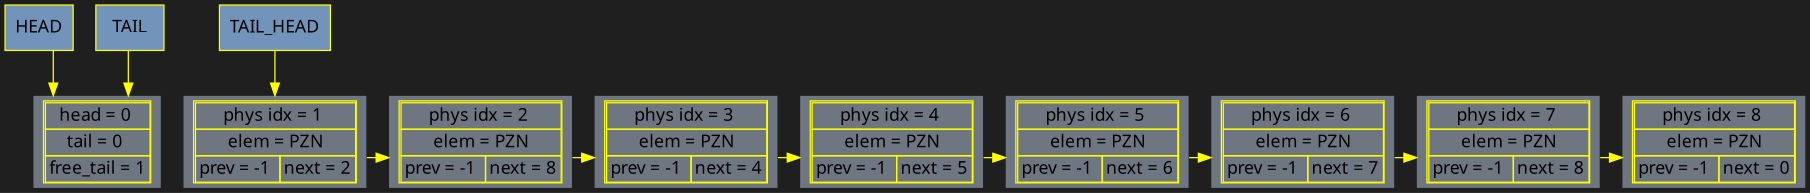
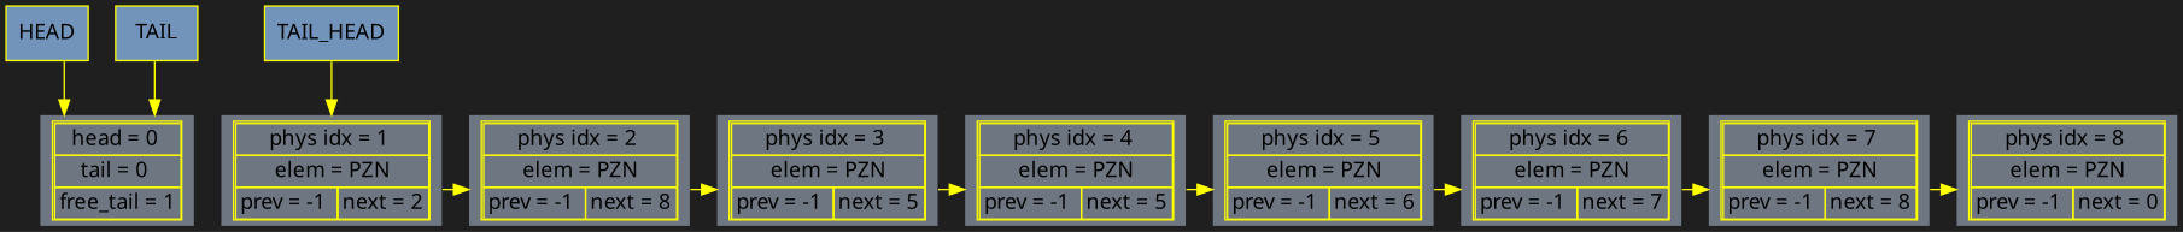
  digraph {
    bgcolor="#1f1f1f"
    splines=ortho
    node [color=yellow fillcolor="#6e7681" fontcolor="#000000" fontname=verdana fontsize=14 shape=plaintext style=filled]
    edge [color=yellow]
    n1 [label=< <table cellspacing="0"> <tr><td>head = 0 </td></tr> <tr><td>tail = 0 </td></tr> <tr><td>free_tail = 1</td></tr> </table>>]
    n2 [label=<<table cellspacing="0"> <tr><td colspan="2">phys idx = 1 </td></tr> <tr><td colspan="2">elem = PZN</td></tr> <tr><td>prev = -1 </td><td>next = 2</td></tr></table>>]
    n3 [label=<<table cellspacing="0"> <tr><td colspan="2">phys idx = 2 </td></tr> <tr><td colspan="2">elem = PZN</td></tr> <tr><td>prev = -1 </td><td>next = 8</td></tr></table>>]
-   n4 [label=<<table cellspacing="0"> <tr><td colspan="2">phys idx = 3 </td></tr> <tr><td colspan="2">elem = PZN</td></tr> <tr><td>prev = -1 </td><td>next = 4</td></tr></table>>]
+   n4 [label=<<table cellspacing="0"> <tr><td colspan="2">phys idx = 3 </td></tr> <tr><td colspan="2">elem = PZN</td></tr> <tr><td>prev = -1 </td><td>next = 5</td></tr></table>>]
    n5 [label=<<table cellspacing="0"> <tr><td colspan="2">phys idx = 4 </td></tr> <tr><td colspan="2">elem = PZN</td></tr> <tr><td>prev = -1 </td><td>next = 5</td></tr></table>>]
    n6 [label=<<table cellspacing="0"> <tr><td colspan="2">phys idx = 5 </td></tr> <tr><td colspan="2">elem = PZN</td></tr> <tr><td>prev = -1 </td><td>next = 6</td></tr></table>>]
    n7 [label=<<table cellspacing="0"> <tr><td colspan="2">phys idx = 6 </td></tr> <tr><td colspan="2">elem = PZN</td></tr> <tr><td>prev = -1 </td><td>next = 7</td></tr></table>>]
    n8 [label=<<table cellspacing="0"> <tr><td colspan="2">phys idx = 7 </td></tr> <tr><td colspan="2">elem = PZN</td></tr> <tr><td>prev = -1 </td><td>next = 8</td></tr></table>>]
    n9 [label=<<table cellspacing="0"> <tr><td colspan="2">phys idx = 8 </td></tr> <tr><td colspan="2">elem = PZN</td></tr> <tr><td>prev = -1 </td><td>next = 0</td></tr></table>>]
    n10 [fillcolor="#7293ba" label=HEAD shape=rect]
    n11 [fillcolor="#7293ba" label=TAIL shape=rect]
    n12 [fillcolor="#7293ba" label=TAIL_HEAD shape=rect]
    subgraph sub_1 {
      rank=same
      n1
      n2
      n3
      n4
      n5
      n6
      n7
      n8
      n9
    }
    n1 -> n2 [style=invis color=""]
    n2 -> n3 [style=invis color=""]
    n2 -> n3 [weight=0]
    n3 -> n4 [style=invis color=""]
    n3 -> n4 [weight=0]
    n4 -> n5 [style=invis color=""]
    n4 -> n5 [weight=0]
    n5 -> n6 [style=invis color=""]
    n5 -> n6 [weight=0]
    n6 -> n7 [style=invis color=""]
    n6 -> n7 [weight=0]
    n7 -> n8 [style=invis color=""]
    n7 -> n8 [weight=0]
    n8 -> n9 [style=invis color=""]
    n8 -> n9 [weight=0]
    n10 -> n1
    n11 -> n1
    n12 -> n2
  }
